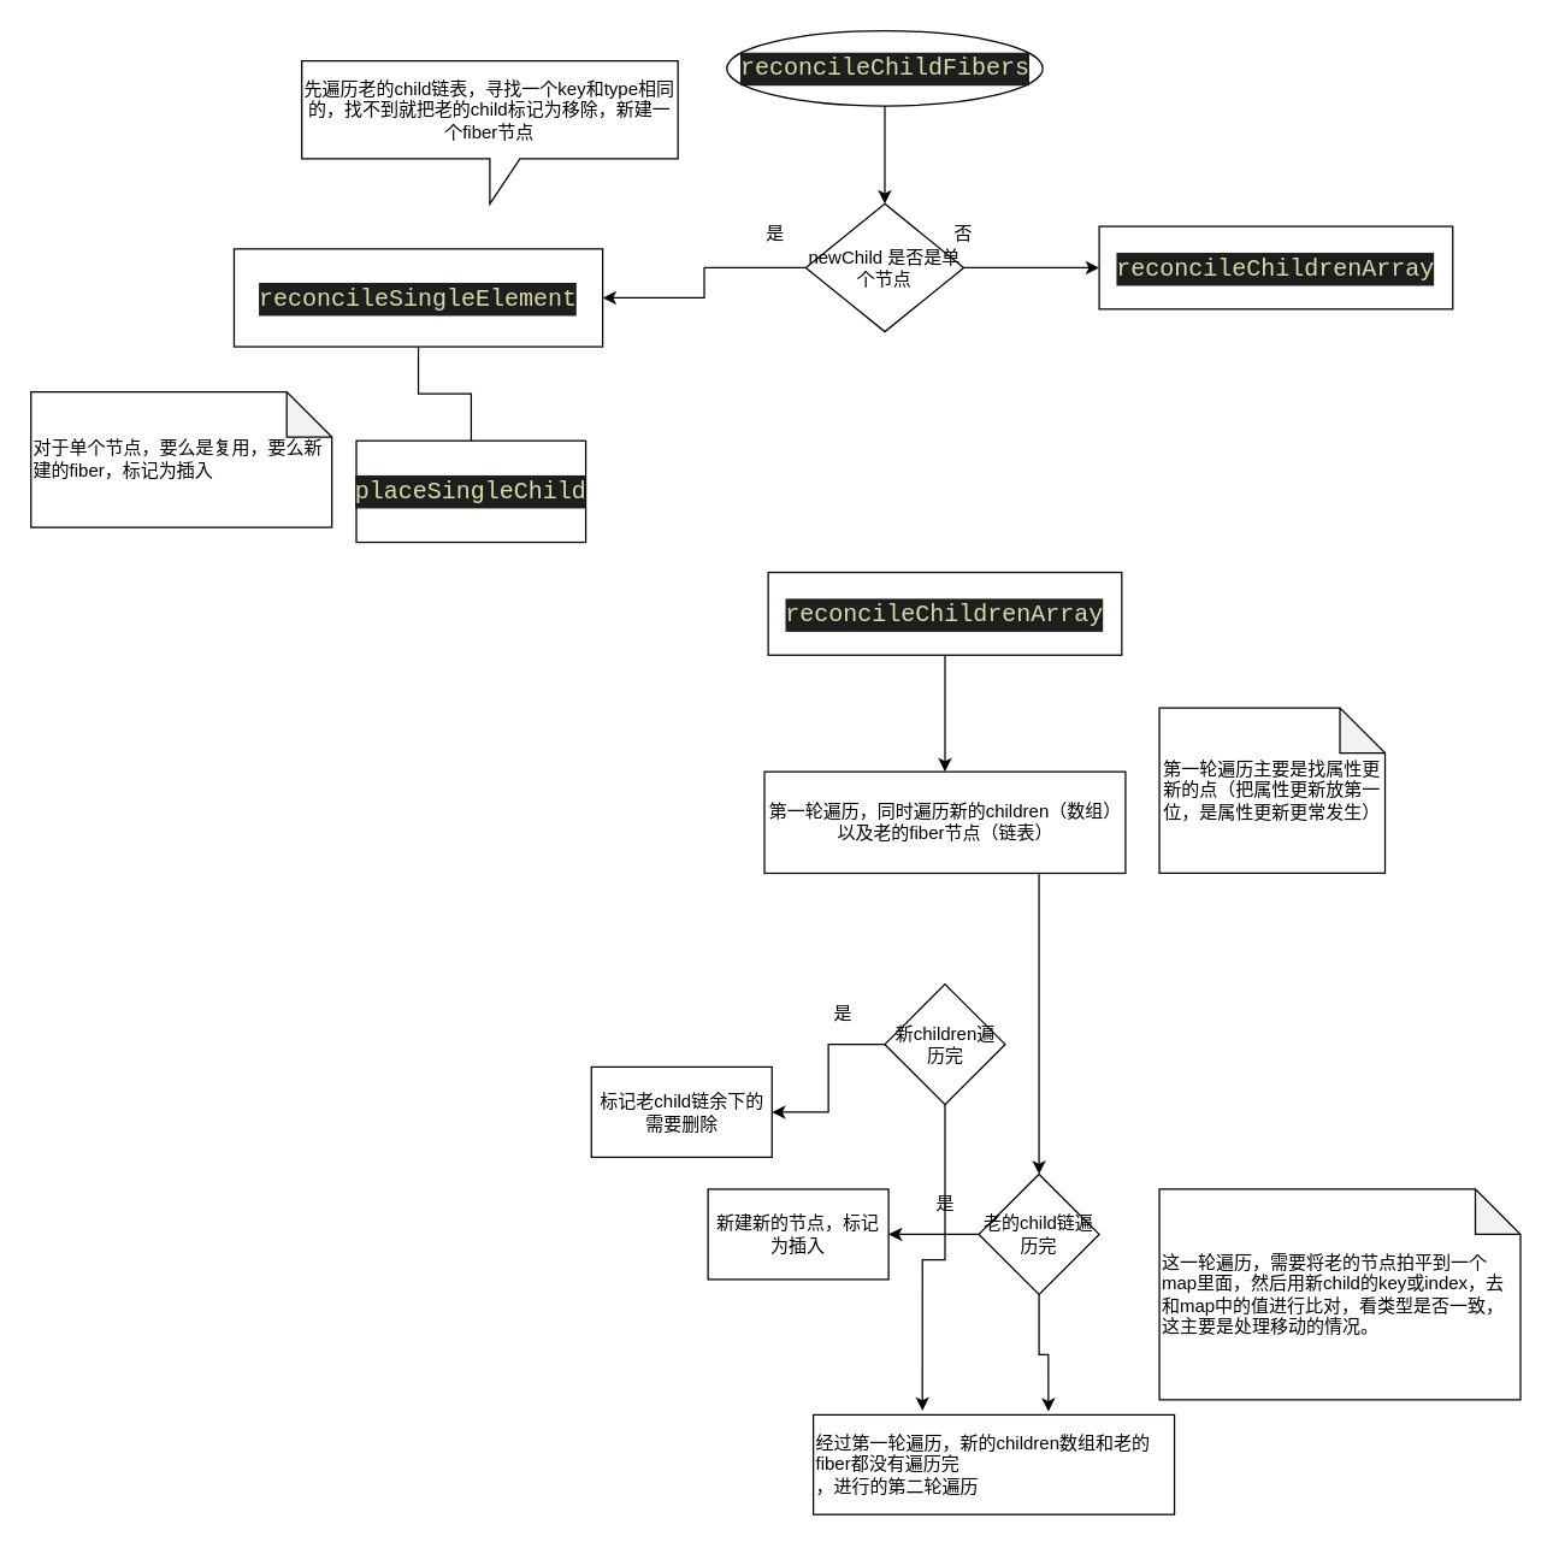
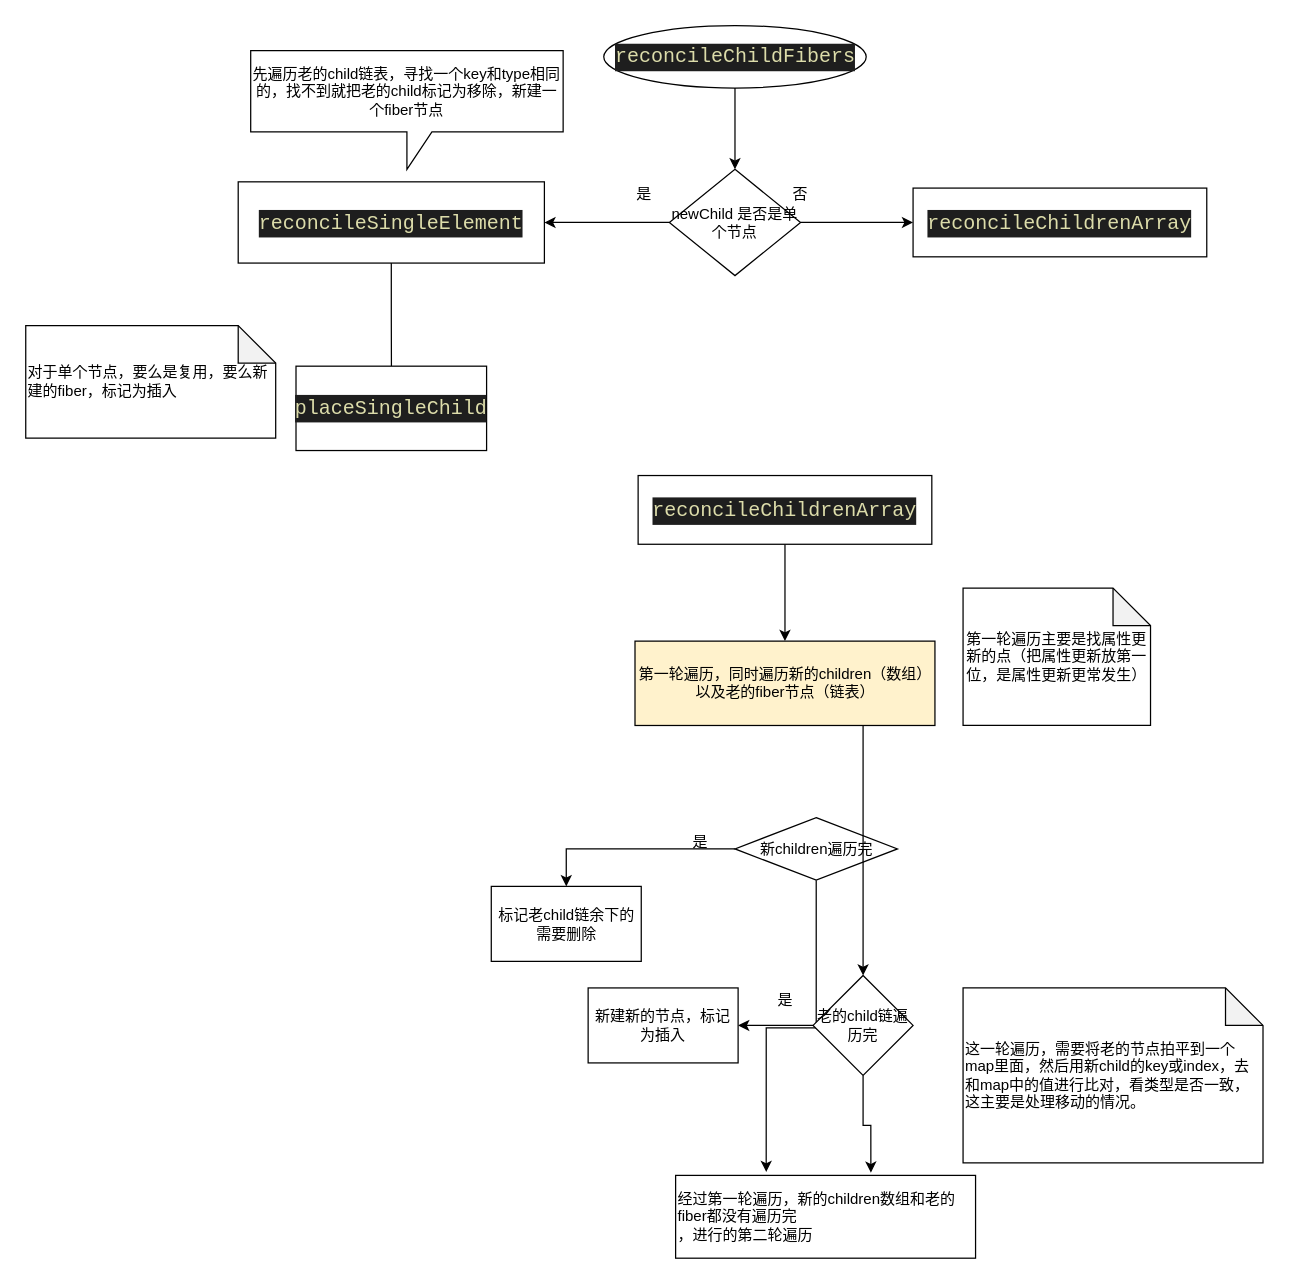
  <mxCell id="0" />
  <mxCell id="1" parent="0" />
  <mxCell id="2" value="" style="edgeStyle=orthogonalEdgeStyle;rounded=0;orthogonalLoop=1;jettySize=auto;html=1;" parent="1" source="3" target="6" edge="1"><mxGeometry relative="1" as="geometry" /></mxCell>
  <mxCell id="3" value="&lt;div style=&quot;color: rgb(212 , 212 , 212) ; background-color: rgb(30 , 30 , 30) ; font-family: &amp;#34;consolas&amp;#34; , &amp;#34;courier new&amp;#34; , monospace ; font-size: 16px ; line-height: 22px&quot;&gt;&lt;span style=&quot;color: #dcdcaa&quot;&gt;reconcileChildFibers&lt;/span&gt;&lt;/div&gt;" style="ellipse;whiteSpace=wrap;html=1;" parent="1" vertex="1"><mxGeometry x="482.5" y="20" width="210" height="50" as="geometry" /></mxCell>
  <mxCell id="4" value="" style="edgeStyle=orthogonalEdgeStyle;rounded=0;orthogonalLoop=1;jettySize=auto;html=1;" parent="1" source="6" target="8" edge="1"><mxGeometry relative="1" as="geometry" /></mxCell>
  <mxCell id="5" value="" style="edgeStyle=orthogonalEdgeStyle;rounded=0;orthogonalLoop=1;jettySize=auto;html=1;" parent="1" source="6" target="9" edge="1"><mxGeometry relative="1" as="geometry" /></mxCell>
  <mxCell id="6" value="newChild 是否是单个节点" style="rhombus;whiteSpace=wrap;html=1;rounded=0;" parent="1" vertex="1"><mxGeometry x="535" y="135" width="105" height="85" as="geometry" /></mxCell>
  <mxCell id="7" value="" style="edgeStyle=orthogonalEdgeStyle;rounded=0;orthogonalLoop=1;jettySize=auto;html=1;endArrow=none;" parent="1" source="8" target="12" edge="1"><mxGeometry relative="1" as="geometry" /></mxCell>
- <mxCell id="8" value="&lt;div style=&quot;color: rgb(212 , 212 , 212) ; background-color: rgb(30 , 30 , 30) ; font-family: &amp;#34;consolas&amp;#34; , &amp;#34;courier new&amp;#34; , monospace ; font-size: 16px ; line-height: 22px&quot;&gt;&lt;span style=&quot;color: #dcdcaa&quot;&gt;reconcileSingleElement&lt;/span&gt;&lt;/div&gt;" style="whiteSpace=wrap;html=1;rounded=0;" parent="1" vertex="1"><mxGeometry x="155" y="165" width="245" height="65" as="geometry" /></mxCell>
+ <mxCell id="8" value="&lt;div style=&quot;color: rgb(212 , 212 , 212) ; background-color: rgb(30 , 30 , 30) ; font-family: &amp;#34;consolas&amp;#34; , &amp;#34;courier new&amp;#34; , monospace ; font-size: 16px ; line-height: 22px&quot;&gt;&lt;span style=&quot;color: #dcdcaa&quot;&gt;reconcileSingleElement&lt;/span&gt;&lt;/div&gt;" style="whiteSpace=wrap;html=1;rounded=0;" parent="1" vertex="1"><mxGeometry x="190" y="145" width="245" height="65" as="geometry" /></mxCell>
  <mxCell id="9" value="&#10;&#10;&lt;div style=&quot;color: rgb(212, 212, 212); background-color: rgb(30, 30, 30); font-family: consolas, &amp;quot;courier new&amp;quot;, monospace; font-weight: normal; font-size: 16px; line-height: 22px;&quot;&gt;&lt;div&gt;&lt;span style=&quot;color: #dcdcaa&quot;&gt;reconcileChildrenArray&lt;/span&gt;&lt;/div&gt;&lt;/div&gt;&#10;&#10;" style="whiteSpace=wrap;html=1;rounded=0;" parent="1" vertex="1"><mxGeometry x="730" y="150" width="235" height="55" as="geometry" /></mxCell>
  <mxCell id="10" value="是" style="text;html=1;strokeColor=none;fillColor=none;align=center;verticalAlign=middle;whiteSpace=wrap;rounded=0;" parent="1" vertex="1"><mxGeometry x="495" y="145" width="40" height="20" as="geometry" /></mxCell>
  <mxCell id="11" value="否" style="text;html=1;strokeColor=none;fillColor=none;align=center;verticalAlign=middle;whiteSpace=wrap;rounded=0;" parent="1" vertex="1"><mxGeometry x="620" y="145" width="40" height="20" as="geometry" /></mxCell>
  <mxCell id="12" value="&lt;div style=&quot;color: rgb(212 , 212 , 212) ; background-color: rgb(30 , 30 , 30) ; font-family: &amp;#34;consolas&amp;#34; , &amp;#34;courier new&amp;#34; , monospace ; font-size: 16px ; line-height: 22px&quot;&gt;&lt;span style=&quot;color: #dcdcaa&quot;&gt;placeSingleChild&lt;/span&gt;&lt;/div&gt;" style="whiteSpace=wrap;html=1;rounded=0;" parent="1" vertex="1"><mxGeometry x="236.25" y="292.5" width="152.5" height="67.5" as="geometry" /></mxCell>
  <mxCell id="13" value="先遍历老的child链表，寻找一个key和type相同的，找不到就把老的child标记为移除，新建一个fiber节点" style="shape=callout;whiteSpace=wrap;html=1;perimeter=calloutPerimeter;" parent="1" vertex="1"><mxGeometry x="200" y="40" width="250" height="95" as="geometry" /></mxCell>
  <mxCell id="14" value="对于单个节点，要么是复用，要么新建的fiber，标记为插入" style="shape=note;whiteSpace=wrap;html=1;backgroundOutline=1;darkOpacity=0.05;align=left;" parent="1" vertex="1"><mxGeometry x="20" y="260" width="200" height="90" as="geometry" /></mxCell>
  <mxCell id="15" value="" style="edgeStyle=orthogonalEdgeStyle;rounded=0;orthogonalLoop=1;jettySize=auto;html=1;" parent="1" source="16" target="17" edge="1"><mxGeometry relative="1" as="geometry" /></mxCell>
  <mxCell id="16" value="&#10;&#10;&lt;div style=&quot;color: rgb(212, 212, 212); background-color: rgb(30, 30, 30); font-family: consolas, &amp;quot;courier new&amp;quot;, monospace; font-weight: normal; font-size: 16px; line-height: 22px;&quot;&gt;&lt;div&gt;&lt;span style=&quot;color: #dcdcaa&quot;&gt;reconcileChildrenArray&lt;/span&gt;&lt;/div&gt;&lt;/div&gt;&#10;&#10;" style="whiteSpace=wrap;html=1;rounded=0;" parent="1" vertex="1"><mxGeometry x="510" y="380" width="235" height="55" as="geometry" /></mxCell>
- <mxCell id="17" value="第一轮遍历，同时遍历新的children（数组）以及老的fiber节点（链表）" style="whiteSpace=wrap;html=1;rounded=0;" parent="1" vertex="1"><mxGeometry x="507.5" y="512.5" width="240" height="67.5" as="geometry" /></mxCell>
+ <mxCell id="17" value="第一轮遍历，同时遍历新的children（数组）以及老的fiber节点（链表）" style="whiteSpace=wrap;html=1;rounded=0;fillColor=#fff2cc;" parent="1" vertex="1"><mxGeometry x="507.5" y="512.5" width="240" height="67.5" as="geometry" /></mxCell>
  <mxCell id="18" value="第一轮遍历主要是找属性更新的点（把属性更新放第一位，是属性更新更常发生）" style="shape=note;whiteSpace=wrap;html=1;backgroundOutline=1;darkOpacity=0.05;" parent="1" vertex="1"><mxGeometry x="770" y="470" width="150" height="110" as="geometry" /></mxCell>
  <mxCell id="19" value="这一轮遍历，需要将老的节点拍平到一个map里面，然后用新child的key或index，去和map中的值进行比对，看类型是否一致，这主要是处理移动的情况。" style="shape=note;whiteSpace=wrap;html=1;backgroundOutline=1;darkOpacity=0.05;align=left;" parent="1" vertex="1"><mxGeometry x="770" y="790" width="240" height="140" as="geometry" /></mxCell>
  <mxCell id="20" value="经过第一轮遍历，新的children数组和老的fiber都没有遍历完&lt;span style=&quot;color: rgba(0 , 0 , 0 , 0) ; font-family: monospace ; font-size: 0px&quot;&gt;%3CmxGraphModel%3E%3Croot%3E%3CmxCell%20id%3D%220%22%2F%3E%3CmxCell%20id%3D%221%22%20parent%3D%220%22%2F%3E%3CmxCell%20id%3D%222%22%20value%3D%22%26%2310%3B%26%2310%3B%26lt%3Bdiv%20style%3D%26quot%3Bcolor%3A%20rgb(212%2C%20212%2C%20212)%3B%20background-color%3A%20rgb(30%2C%2030%2C%2030)%3B%20font-family%3A%20consolas%2C%20%26amp%3Bquot%3Bcourier%20new%26amp%3Bquot%3B%2C%20monospace%3B%20font-weight%3A%20normal%3B%20font-size%3A%2016px%3B%20line-height%3A%2022px%3B%26quot%3B%26gt%3B%26lt%3Bdiv%26gt%3B%26lt%3Bspan%20style%3D%26quot%3Bcolor%3A%20%23dcdcaa%26quot%3B%26gt%3BreconcileChildrenArray%26lt%3B%2Fspan%26gt%3B%26lt%3B%2Fdiv%26gt%3B%26lt%3B%2Fdiv%26gt%3B%26%2310%3B%26%2310%3B%22%20style%3D%22whiteSpace%3Dwrap%3Bhtml%3D1%3Brounded%3D0%3B%22%20vertex%3D%221%22%20parent%3D%221%22%3E%3CmxGeometry%20x%3D%22565%22%20y%3D%22167.5%22%20width%3D%22235%22%20height%3D%2255%22%20as%3D%22geometry%22%2F%3E%3C%2FmxCell%3E%3C%2Froot%3E%3C%2FmxGraphModel%3E&lt;/span&gt;&lt;br&gt;，进行的第二轮遍历&lt;span style=&quot;color: rgba(0 , 0 , 0 , 0) ; font-family: monospace ; font-size: 0px&quot;&gt;%3CmxGraphModel%3E%3Croot%3E%3CmxCell%20id%3D%220%22%2F%3E%3CmxCell%20id%3D%221%22%20parent%3D%220%22%2F%3E%3CmxCell%20id%3D%222%22%20value%3D%22%26%2310%3B%26%2310%3B%26lt%3Bdiv%20style%3D%26quot%3Bcolor%3A%20rgb(212%2C%20212%2C%20212)%3B%20background-color%3A%20rgb(30%2C%2030%2C%2030)%3B%20font-family%3A%20consolas%2C%20%26amp%3Bquot%3Bcourier%20new%26amp%3Bquot%3B%2C%20monospace%3B%20font-weight%3A%20normal%3B%20font-size%3A%2016px%3B%20line-height%3A%2022px%3B%26quot%3B%26gt%3B%26lt%3Bdiv%26gt%3B%26lt%3Bspan%20style%3D%26quot%3Bcolor%3A%20%23dcdcaa%26quot%3B%26gt%3BreconcileChildrenArray%26lt%3B%2Fspan%26gt%3B%26lt%3B%2Fdiv%26gt%3B%26lt%3B%2Fdiv%26gt%3B%26%2310%3B%26%2310%3B%22%20style%3D%22whiteSpace%3Dwrap%3Bhtml%3D1%3Brounded%3D0%3B%22%20vertex%3D%221%22%20parent%3D%221%22%3E%3CmxGeometry%20x%3D%22565%22%20y%3D%22167.5%22%20width%3D%22235%22%20height%3D%2255%22%20as%3D%22geometry%22%2F%3E%3C%2FmxCell%3E%3C%2Froot%3E%3C%2FmxGraphModel%3E&lt;/span&gt;" style="whiteSpace=wrap;html=1;rounded=0;align=left;" parent="1" vertex="1"><mxGeometry x="540" y="940" width="240" height="66.25" as="geometry" /></mxCell>
  <mxCell id="21" value="" style="edgeStyle=orthogonalEdgeStyle;rounded=0;orthogonalLoop=1;jettySize=auto;html=1;" parent="1" source="23" target="24" edge="1"><mxGeometry relative="1" as="geometry" /></mxCell>
  <mxCell id="22" value="" style="edgeStyle=orthogonalEdgeStyle;rounded=0;orthogonalLoop=1;jettySize=auto;html=1;entryX=0.302;entryY=-0.042;entryDx=0;entryDy=0;entryPerimeter=0;" parent="1" source="23" target="20" edge="1"><mxGeometry relative="1" as="geometry"><mxPoint x="628" y="950" as="targetPoint" /></mxGeometry></mxCell>
- <mxCell id="23" value="新children遍历完" style="rhombus;whiteSpace=wrap;html=1;rounded=0;" parent="1" vertex="1"><mxGeometry x="587.5" y="653.75" width="80" height="80" as="geometry" /></mxCell>
+ <mxCell id="23" value="新children遍历完" style="rhombus;whiteSpace=wrap;html=1;rounded=0;" parent="1" vertex="1"><mxGeometry x="587.5" y="653.75" width="130" height="50" as="geometry" /></mxCell>
  <mxCell id="24" value="标记老child链余下的需要删除" style="whiteSpace=wrap;html=1;rounded=0;" parent="1" vertex="1"><mxGeometry x="392.5" y="708.75" width="120" height="60" as="geometry" /></mxCell>
  <mxCell id="25" value="是" style="text;html=1;strokeColor=none;fillColor=none;align=center;verticalAlign=middle;whiteSpace=wrap;rounded=0;" parent="1" vertex="1"><mxGeometry x="540" y="664" width="40" height="20" as="geometry" /></mxCell>
  <mxCell id="26" value="" style="edgeStyle=orthogonalEdgeStyle;rounded=0;orthogonalLoop=1;jettySize=auto;html=1;" parent="1" edge="1"><mxGeometry relative="1" as="geometry"><mxPoint x="690" y="580" as="sourcePoint" /><mxPoint x="690" y="780" as="targetPoint" /></mxGeometry></mxCell>
  <mxCell id="27" value="" style="edgeStyle=orthogonalEdgeStyle;rounded=0;orthogonalLoop=1;jettySize=auto;html=1;" parent="1" source="29" target="30" edge="1"><mxGeometry relative="1" as="geometry" /></mxCell>
  <mxCell id="28" style="edgeStyle=orthogonalEdgeStyle;rounded=0;orthogonalLoop=1;jettySize=auto;html=1;exitX=0.5;exitY=1;exitDx=0;exitDy=0;entryX=0.651;entryY=-0.033;entryDx=0;entryDy=0;entryPerimeter=0;" parent="1" source="29" target="20" edge="1"><mxGeometry relative="1" as="geometry"><mxPoint x="690" y="950" as="targetPoint" /></mxGeometry></mxCell>
  <mxCell id="29" value="老的child链遍历完" style="rhombus;whiteSpace=wrap;html=1;rounded=0;" parent="1" vertex="1"><mxGeometry x="650" y="780" width="80" height="80" as="geometry" /></mxCell>
  <mxCell id="30" value="新建新的节点，标记为插入" style="whiteSpace=wrap;html=1;rounded=0;" parent="1" vertex="1"><mxGeometry x="470" y="790" width="120" height="60" as="geometry" /></mxCell>
  <mxCell id="31" value="是" style="text;html=1;strokeColor=none;fillColor=none;align=center;verticalAlign=middle;whiteSpace=wrap;rounded=0;" parent="1" vertex="1"><mxGeometry x="608" y="790" width="40" height="20" as="geometry" /></mxCell>
